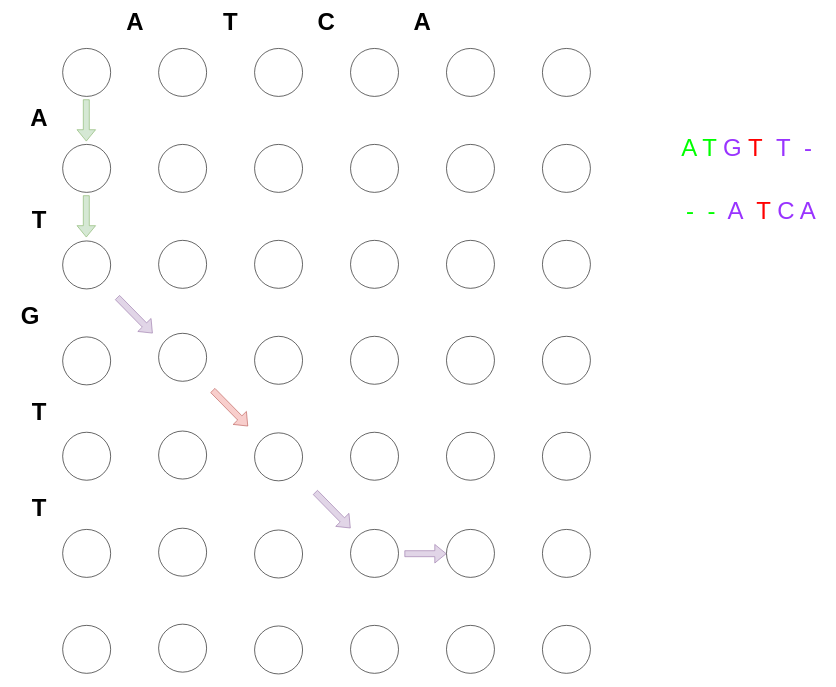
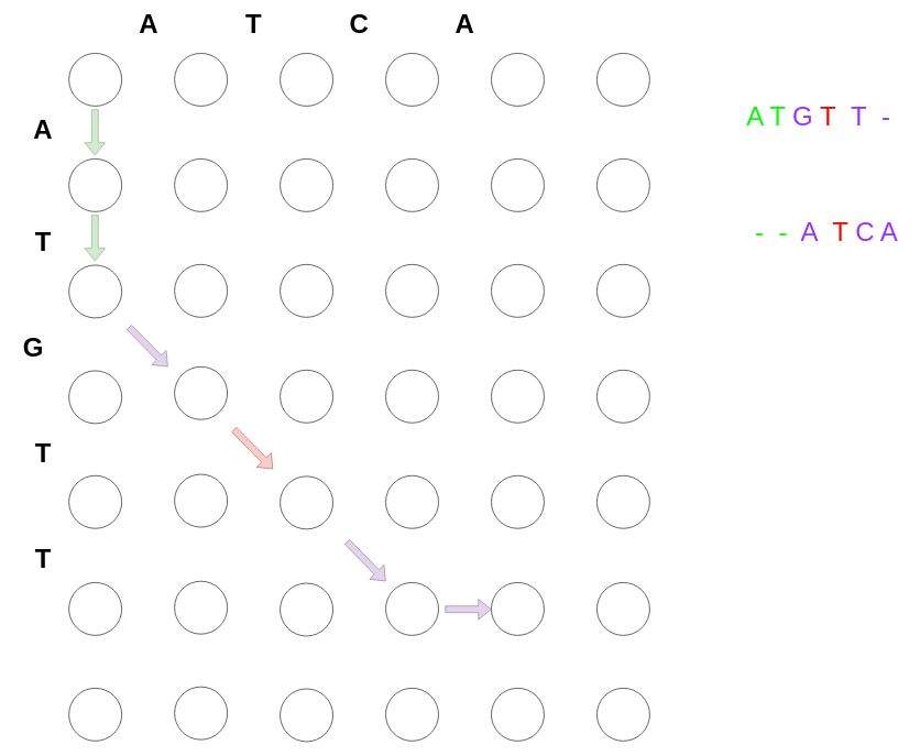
  <mxCell id="0" />
  <mxCell id="1" parent="0" />
  <mxCell id="2" value="" style="ellipse;whiteSpace=wrap;html=1;aspect=fixed;" parent="1" vertex="1"><mxGeometry x="104" y="80" width="80" height="80" as="geometry" /></mxCell>
  <mxCell id="3" value="" style="ellipse;whiteSpace=wrap;html=1;aspect=fixed;" parent="1" vertex="1"><mxGeometry x="264" y="80" width="80" height="80" as="geometry" /></mxCell>
  <mxCell id="4" value="" style="ellipse;whiteSpace=wrap;html=1;aspect=fixed;" parent="1" vertex="1"><mxGeometry x="104" y="240" width="80" height="80" as="geometry" /></mxCell>
  <mxCell id="5" value="" style="ellipse;whiteSpace=wrap;html=1;aspect=fixed;" parent="1" vertex="1"><mxGeometry x="264" y="240" width="80" height="80" as="geometry" /></mxCell>
  <mxCell id="6" value="" style="ellipse;whiteSpace=wrap;html=1;aspect=fixed;" parent="1" vertex="1"><mxGeometry x="424" y="240" width="80" height="80" as="geometry" /></mxCell>
  <mxCell id="7" value="" style="ellipse;whiteSpace=wrap;html=1;aspect=fixed;" parent="1" vertex="1"><mxGeometry x="264" y="400" width="80" height="80" as="geometry" /></mxCell>
  <mxCell id="8" value="" style="ellipse;whiteSpace=wrap;html=1;aspect=fixed;" parent="1" vertex="1"><mxGeometry x="424" y="400" width="80" height="80" as="geometry" /></mxCell>
  <mxCell id="9" value="" style="ellipse;whiteSpace=wrap;html=1;aspect=fixed;" parent="1" vertex="1"><mxGeometry x="584" y="400" width="80" height="80" as="geometry" /></mxCell>
  <mxCell id="10" value="" style="ellipse;whiteSpace=wrap;html=1;aspect=fixed;" parent="1" vertex="1"><mxGeometry x="424" y="560" width="80" height="80" as="geometry" /></mxCell>
  <mxCell id="11" value="" style="ellipse;whiteSpace=wrap;html=1;aspect=fixed;" parent="1" vertex="1"><mxGeometry x="584" y="560" width="80" height="80" as="geometry" /></mxCell>
  <mxCell id="12" value="" style="ellipse;whiteSpace=wrap;html=1;aspect=fixed;" parent="1" vertex="1"><mxGeometry x="744" y="560" width="80" height="80" as="geometry" /></mxCell>
  <mxCell id="13" value="" style="ellipse;whiteSpace=wrap;html=1;aspect=fixed;" parent="1" vertex="1"><mxGeometry x="584" y="720" width="80" height="80" as="geometry" /></mxCell>
  <mxCell id="14" value="" style="ellipse;whiteSpace=wrap;html=1;aspect=fixed;" parent="1" vertex="1"><mxGeometry x="744" y="720" width="80" height="80" as="geometry" /></mxCell>
  <mxCell id="15" value="" style="ellipse;whiteSpace=wrap;html=1;aspect=fixed;" parent="1" vertex="1"><mxGeometry x="904" y="720" width="80" height="80" as="geometry" /></mxCell>
  <mxCell id="16" value="" style="ellipse;whiteSpace=wrap;html=1;aspect=fixed;" parent="1" vertex="1"><mxGeometry x="584" y="240" width="80" height="80" as="geometry" /></mxCell>
  <mxCell id="17" value="" style="ellipse;whiteSpace=wrap;html=1;aspect=fixed;" parent="1" vertex="1"><mxGeometry x="744" y="240" width="80" height="80" as="geometry" /></mxCell>
  <mxCell id="18" value="" style="ellipse;whiteSpace=wrap;html=1;aspect=fixed;" parent="1" vertex="1"><mxGeometry x="904" y="240" width="80" height="80" as="geometry" /></mxCell>
  <mxCell id="19" value="" style="ellipse;whiteSpace=wrap;html=1;aspect=fixed;" parent="1" vertex="1"><mxGeometry x="584" y="80" width="80" height="80" as="geometry" /></mxCell>
  <mxCell id="20" value="" style="ellipse;whiteSpace=wrap;html=1;aspect=fixed;" parent="1" vertex="1"><mxGeometry x="744" y="80" width="80" height="80" as="geometry" /></mxCell>
  <mxCell id="21" value="" style="ellipse;whiteSpace=wrap;html=1;aspect=fixed;" parent="1" vertex="1"><mxGeometry x="904" y="80" width="80" height="80" as="geometry" /></mxCell>
  <mxCell id="22" value="" style="ellipse;whiteSpace=wrap;html=1;aspect=fixed;" parent="1" vertex="1"><mxGeometry x="424" y="80" width="80" height="80" as="geometry" /></mxCell>
  <mxCell id="23" value="" style="ellipse;whiteSpace=wrap;html=1;aspect=fixed;" parent="1" vertex="1"><mxGeometry x="744" y="400" width="80" height="80" as="geometry" /></mxCell>
  <mxCell id="24" value="" style="ellipse;whiteSpace=wrap;html=1;aspect=fixed;" parent="1" vertex="1"><mxGeometry x="904" y="400" width="80" height="80" as="geometry" /></mxCell>
  <mxCell id="25" value="" style="ellipse;whiteSpace=wrap;html=1;aspect=fixed;" parent="1" vertex="1"><mxGeometry x="904" y="560" width="80" height="80" as="geometry" /></mxCell>
  <mxCell id="26" value="" style="ellipse;whiteSpace=wrap;html=1;aspect=fixed;" parent="1" vertex="1"><mxGeometry x="104" y="401" width="80" height="80" as="geometry" /></mxCell>
  <mxCell id="27" value="" style="ellipse;whiteSpace=wrap;html=1;aspect=fixed;" parent="1" vertex="1"><mxGeometry x="264" y="555" width="80" height="80" as="geometry" /></mxCell>
  <mxCell id="28" value="" style="ellipse;whiteSpace=wrap;html=1;aspect=fixed;" parent="1" vertex="1"><mxGeometry x="104" y="561" width="80" height="80" as="geometry" /></mxCell>
  <mxCell id="29" value="" style="ellipse;whiteSpace=wrap;html=1;aspect=fixed;" parent="1" vertex="1"><mxGeometry x="424" y="721" width="80" height="80" as="geometry" /></mxCell>
  <mxCell id="30" value="" style="ellipse;whiteSpace=wrap;html=1;aspect=fixed;" parent="1" vertex="1"><mxGeometry x="264" y="718" width="80" height="80" as="geometry" /></mxCell>
  <mxCell id="31" value="" style="ellipse;whiteSpace=wrap;html=1;aspect=fixed;" parent="1" vertex="1"><mxGeometry x="104" y="720" width="80" height="80" as="geometry" /></mxCell>
  <mxCell id="32" value="A" style="text;html=1;strokeColor=none;fillColor=none;align=center;verticalAlign=middle;whiteSpace=wrap;rounded=0;fontStyle=1;fontSize=40;" parent="1" vertex="1"><mxGeometry x="195" y="20" width="60" height="30" as="geometry" /></mxCell>
  <mxCell id="33" value="A" style="text;html=1;strokeColor=none;fillColor=none;align=center;verticalAlign=middle;whiteSpace=wrap;rounded=0;fontStyle=1;fontSize=40;" parent="1" vertex="1"><mxGeometry x="674" y="20" width="60" height="30" as="geometry" /></mxCell>
  <mxCell id="34" value="T" style="text;html=1;strokeColor=none;fillColor=none;align=center;verticalAlign=middle;whiteSpace=wrap;rounded=0;fontStyle=1;fontSize=40;" parent="1" vertex="1"><mxGeometry x="354" y="20" width="60" height="30" as="geometry" /></mxCell>
  <mxCell id="35" value="T" style="text;html=1;strokeColor=none;fillColor=none;align=center;verticalAlign=middle;whiteSpace=wrap;rounded=0;fontStyle=1;fontSize=40;" parent="1" vertex="1"><mxGeometry x="35" y="350" width="60" height="30" as="geometry" /></mxCell>
  <mxCell id="36" value="G" style="text;html=1;strokeColor=none;fillColor=none;align=center;verticalAlign=middle;whiteSpace=wrap;rounded=0;fontStyle=1;fontSize=40;" parent="1" vertex="1"><mxGeometry x="20" y="510" width="60" height="30" as="geometry" /></mxCell>
  <mxCell id="37" value="T" style="text;html=1;strokeColor=none;fillColor=none;align=center;verticalAlign=middle;whiteSpace=wrap;rounded=0;fontStyle=1;fontSize=40;" parent="1" vertex="1"><mxGeometry x="35" y="670" width="60" height="30" as="geometry" /></mxCell>
  <mxCell id="38" value="T" style="text;html=1;strokeColor=none;fillColor=none;align=center;verticalAlign=middle;whiteSpace=wrap;rounded=0;fontStyle=1;fontSize=40;" parent="1" vertex="1"><mxGeometry x="35" y="830" width="60" height="30" as="geometry" /></mxCell>
  <mxCell id="39" value="" style="ellipse;whiteSpace=wrap;html=1;aspect=fixed;" parent="1" vertex="1"><mxGeometry x="584" y="882" width="80" height="80" as="geometry" /></mxCell>
  <mxCell id="40" value="" style="ellipse;whiteSpace=wrap;html=1;aspect=fixed;" parent="1" vertex="1"><mxGeometry x="744" y="882" width="80" height="80" as="geometry" /></mxCell>
  <mxCell id="41" value="" style="ellipse;whiteSpace=wrap;html=1;aspect=fixed;" parent="1" vertex="1"><mxGeometry x="904" y="882" width="80" height="80" as="geometry" /></mxCell>
  <mxCell id="42" value="" style="ellipse;whiteSpace=wrap;html=1;aspect=fixed;" parent="1" vertex="1"><mxGeometry x="424" y="883" width="80" height="80" as="geometry" /></mxCell>
  <mxCell id="43" value="" style="ellipse;whiteSpace=wrap;html=1;aspect=fixed;" parent="1" vertex="1"><mxGeometry x="264" y="880" width="80" height="80" as="geometry" /></mxCell>
  <mxCell id="44" value="" style="ellipse;whiteSpace=wrap;html=1;aspect=fixed;" parent="1" vertex="1"><mxGeometry x="104" y="882" width="80" height="80" as="geometry" /></mxCell>
  <mxCell id="45" value="C" style="text;html=1;strokeColor=none;fillColor=none;align=center;verticalAlign=middle;whiteSpace=wrap;rounded=0;fontStyle=1;fontSize=40;" parent="1" vertex="1"><mxGeometry x="514" y="20" width="60" height="30" as="geometry" /></mxCell>
- <mxCell id="46" value="&lt;font color=&quot;#00ff00&quot;&gt;A&lt;/font&gt; &lt;font color=&quot;#00ff00&quot;&gt;T&lt;/font&gt; &lt;font color=&quot;#9933ff&quot;&gt;G&lt;/font&gt; &lt;font color=&quot;#ff0000&quot;&gt;T&lt;/font&gt;&amp;nbsp;&amp;nbsp;&lt;font color=&quot;#9933ff&quot;&gt;T&amp;nbsp; -&lt;/font&gt;" style="text;html=1;align=left;verticalAlign=middle;resizable=0;points=[];autosize=1;strokeColor=none;fillColor=none;fontSize=40;" parent="1" vertex="1"><mxGeometry x="1134" y="220" width="230" height="50" as="geometry" /></mxCell>
+ <mxCell id="46" value="&lt;font color=&quot;#00ff00&quot;&gt;A&lt;/font&gt; &lt;font color=&quot;#00ff00&quot;&gt;T&lt;/font&gt; &lt;font color=&quot;#9933ff&quot;&gt;G&lt;/font&gt; &lt;font color=&quot;#ff0000&quot;&gt;T&lt;/font&gt;&amp;nbsp;&amp;nbsp;&lt;font color=&quot;#9933ff&quot;&gt;T&amp;nbsp; -&lt;/font&gt;" style="text;html=1;align=left;verticalAlign=middle;resizable=0;points=[];autosize=1;strokeColor=none;fillColor=none;fontSize=40;" parent="1" vertex="1"><mxGeometry x="1129" y="150" width="230" height="50" as="geometry" /></mxCell>
  <mxCell id="47" value="&lt;font color=&quot;#00ff00&quot;&gt;-&lt;/font&gt;&amp;nbsp; &lt;font color=&quot;#00ff00&quot;&gt;-&lt;/font&gt;&amp;nbsp; &lt;font color=&quot;#9933ff&quot;&gt;A&lt;/font&gt;&amp;nbsp; &lt;font color=&quot;#ff0000&quot;&gt;T&lt;/font&gt; &lt;font color=&quot;#9933ff&quot;&gt;C A&lt;/font&gt;" style="text;html=1;align=left;verticalAlign=middle;resizable=0;points=[];autosize=1;strokeColor=none;fillColor=none;fontSize=40;" parent="1" vertex="1"><mxGeometry x="1142" y="325" width="230" height="50" as="geometry" /></mxCell>
  <mxCell id="48" value="" style="shape=flexArrow;endArrow=classic;html=1;rounded=0;fontSize=40;fontColor=#9933FF;fillColor=#d5e8d4;strokeColor=#82b366;" parent="1" edge="1"><mxGeometry width="50" height="50" relative="1" as="geometry"><mxPoint x="143.41" y="165" as="sourcePoint" /><mxPoint x="143.41" y="235" as="targetPoint" /></mxGeometry></mxCell>
  <mxCell id="49" value="" style="shape=flexArrow;endArrow=classic;html=1;rounded=0;fontSize=40;fontColor=#9933FF;fillColor=#d5e8d4;strokeColor=#82b366;" parent="1" edge="1"><mxGeometry width="50" height="50" relative="1" as="geometry"><mxPoint x="143.41" y="325" as="sourcePoint" /><mxPoint x="143.41" y="395" as="targetPoint" /></mxGeometry></mxCell>
  <mxCell id="50" value="" style="shape=flexArrow;endArrow=classic;html=1;rounded=0;fontSize=40;fontColor=#9933FF;fillColor=#e1d5e7;strokeColor=#9673a6;" parent="1" edge="1"><mxGeometry width="50" height="50" relative="1" as="geometry"><mxPoint x="195" y="495" as="sourcePoint" /><mxPoint x="254" y="555" as="targetPoint" /></mxGeometry></mxCell>
  <mxCell id="51" value="" style="shape=flexArrow;endArrow=classic;html=1;rounded=0;fontSize=40;fontColor=#9933FF;fillColor=#f8cecc;strokeColor=#b85450;" parent="1" edge="1"><mxGeometry width="50" height="50" relative="1" as="geometry"><mxPoint x="354" y="650" as="sourcePoint" /><mxPoint x="413" y="710" as="targetPoint" /></mxGeometry></mxCell>
  <mxCell id="52" value="" style="shape=flexArrow;endArrow=classic;html=1;rounded=0;fontSize=40;fontColor=#9933FF;fillColor=#e1d5e7;strokeColor=#9673a6;" parent="1" edge="1"><mxGeometry width="50" height="50" relative="1" as="geometry"><mxPoint x="525" y="820" as="sourcePoint" /><mxPoint x="584" y="880" as="targetPoint" /></mxGeometry></mxCell>
  <mxCell id="53" value="" style="ellipse;whiteSpace=wrap;html=1;aspect=fixed;" vertex="1" parent="1"><mxGeometry x="584" y="1042" width="80" height="80" as="geometry" /></mxCell>
  <mxCell id="54" value="" style="ellipse;whiteSpace=wrap;html=1;aspect=fixed;" vertex="1" parent="1"><mxGeometry x="744" y="1042" width="80" height="80" as="geometry" /></mxCell>
  <mxCell id="55" value="" style="ellipse;whiteSpace=wrap;html=1;aspect=fixed;" vertex="1" parent="1"><mxGeometry x="904" y="1042" width="80" height="80" as="geometry" /></mxCell>
  <mxCell id="56" value="" style="ellipse;whiteSpace=wrap;html=1;aspect=fixed;" vertex="1" parent="1"><mxGeometry x="424" y="1043" width="80" height="80" as="geometry" /></mxCell>
  <mxCell id="57" value="" style="ellipse;whiteSpace=wrap;html=1;aspect=fixed;" vertex="1" parent="1"><mxGeometry x="264" y="1040" width="80" height="80" as="geometry" /></mxCell>
  <mxCell id="58" value="" style="ellipse;whiteSpace=wrap;html=1;aspect=fixed;" vertex="1" parent="1"><mxGeometry x="104" y="1042" width="80" height="80" as="geometry" /></mxCell>
  <mxCell id="59" value="" style="shape=flexArrow;endArrow=classic;html=1;rounded=0;fontSize=40;fontColor=#9933FF;fillColor=#e1d5e7;strokeColor=#9673a6;" edge="1" parent="1"><mxGeometry width="50" height="50" relative="1" as="geometry"><mxPoint x="674" y="922.5" as="sourcePoint" /><mxPoint x="744" y="922.5" as="targetPoint" /></mxGeometry></mxCell>
  <mxCell id="60" value="A" style="text;html=1;strokeColor=none;fillColor=none;align=center;verticalAlign=middle;whiteSpace=wrap;rounded=0;fontStyle=1;fontSize=40;" vertex="1" parent="1"><mxGeometry x="35" y="180" width="60" height="30" as="geometry" /></mxCell>
